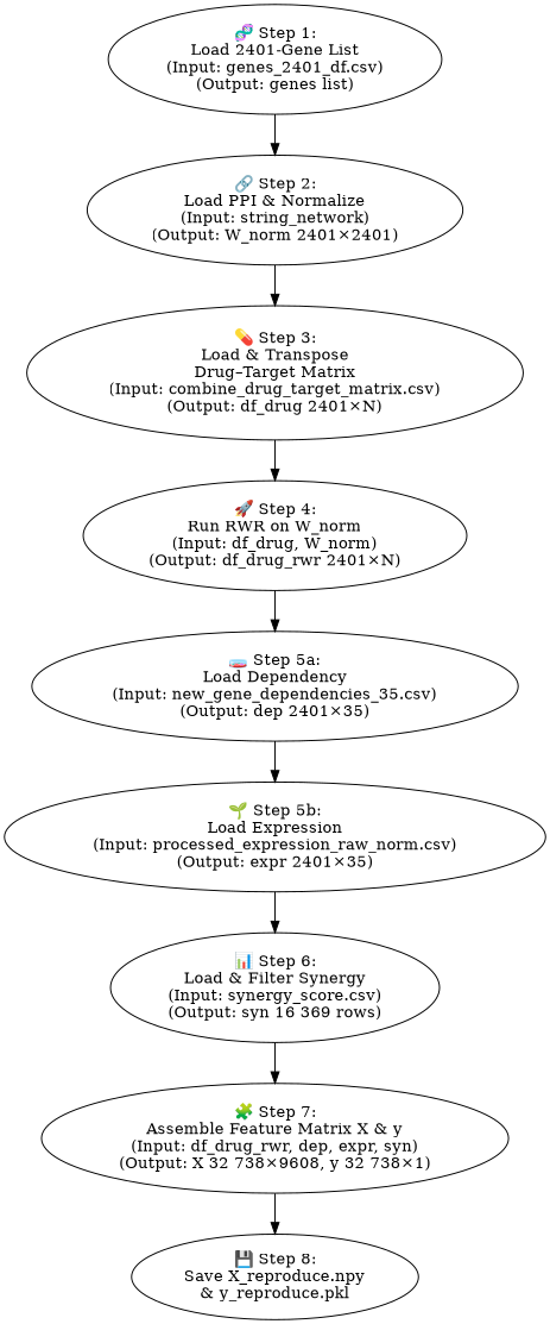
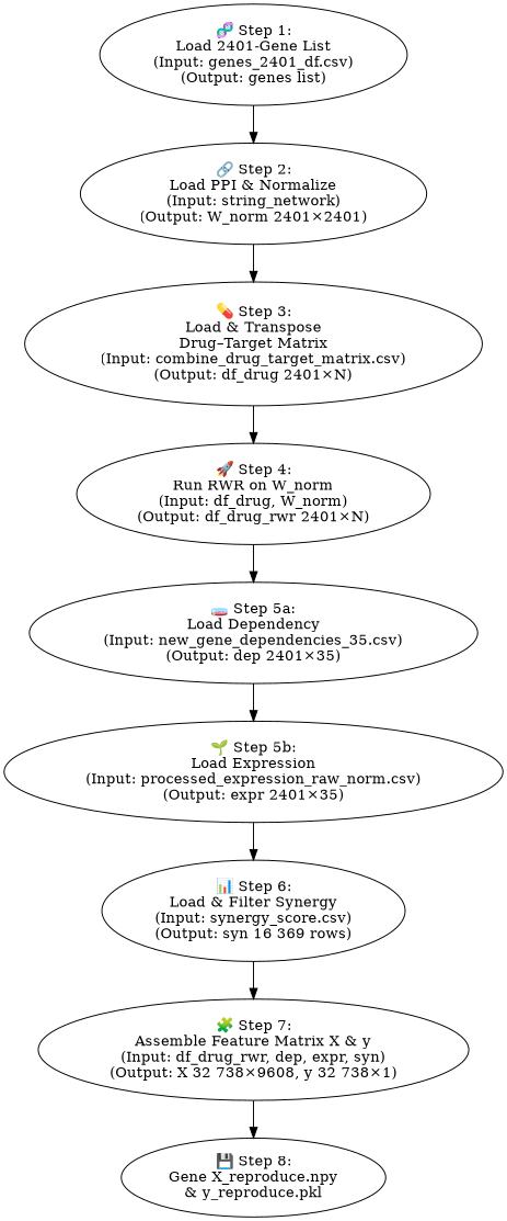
  digraph {
    edge_attr="color=\"#cccccc\", arrowsize=\"0.8\""
    graph_attr="pad=\"0.5\", bgcolor=\"#fdfdfd\""
    node_attr="shape=box, style=\"filled,rounded\", color=\"#aaaaaa\", fontname=\"Helvetica\", fontsize=\"10\", penwidth=\"1.5\""
    rankdir=TB
    splines=ortho
    n1 [fillcolor="#ffe4e1" label="🧬 Step 1:\nLoad 2401-Gene List\n(Input: genes_2401_df.csv)\n(Output: genes list)"]
    n2 [fillcolor="#e6f7ff" label="🔗 Step 2:\nLoad PPI & Normalize\n(Input: string_network)\n(Output: W_norm 2401×2401)"]
    n3 [fillcolor="#fff0b3" label="💊 Step 3:\nLoad & Transpose\nDrug–Target Matrix\n(Input: combine_drug_target_matrix.csv)\n(Output: df_drug 2401×N)"]
    n4 [fillcolor="#d9e6d0" label="🚀 Step 4:\nRun RWR on W_norm\n(Input: df_drug, W_norm)\n(Output: df_drug_rwr 2401×N)"]
    n5 [fillcolor="#ffe6f2" label="🧫 Step 5a:\nLoad Dependency\n(Input: new_gene_dependencies_35.csv)\n(Output: dep 2401×35)"]
    n6 [fillcolor="#e8e8ff" label="🌱 Step 5b:\nLoad Expression\n(Input: processed_expression_raw_norm.csv)\n(Output: expr 2401×35)"]
    n7 [fillcolor="#ffecd1" label="📊 Step 6:\nLoad & Filter Synergy\n(Input: synergy_score.csv)\n(Output: syn 16 369 rows)"]
    n8 [fillcolor="#e1ffe6" label="🧩 Step 7:\nAssemble Feature Matrix X & y\n(Input: df_drug_rwr, dep, expr, syn)\n(Output: X 32 738×9608, y 32 738×1)"]
-   n9 [fillcolor="#f0f0f0" label="💾 Step 8:\nSave X_reproduce.npy\n& y_reproduce.pkl"]
+   n9 [fillcolor="#f0f0f0" label="💾 Step 8:\nGene X_reproduce.npy\n& y_reproduce.pkl"]
    n1 -> n2
    n2 -> n3
    n3 -> n4
    n4 -> n5
    n5 -> n6
    n6 -> n7
    n7 -> n8
    n8 -> n9
  }
